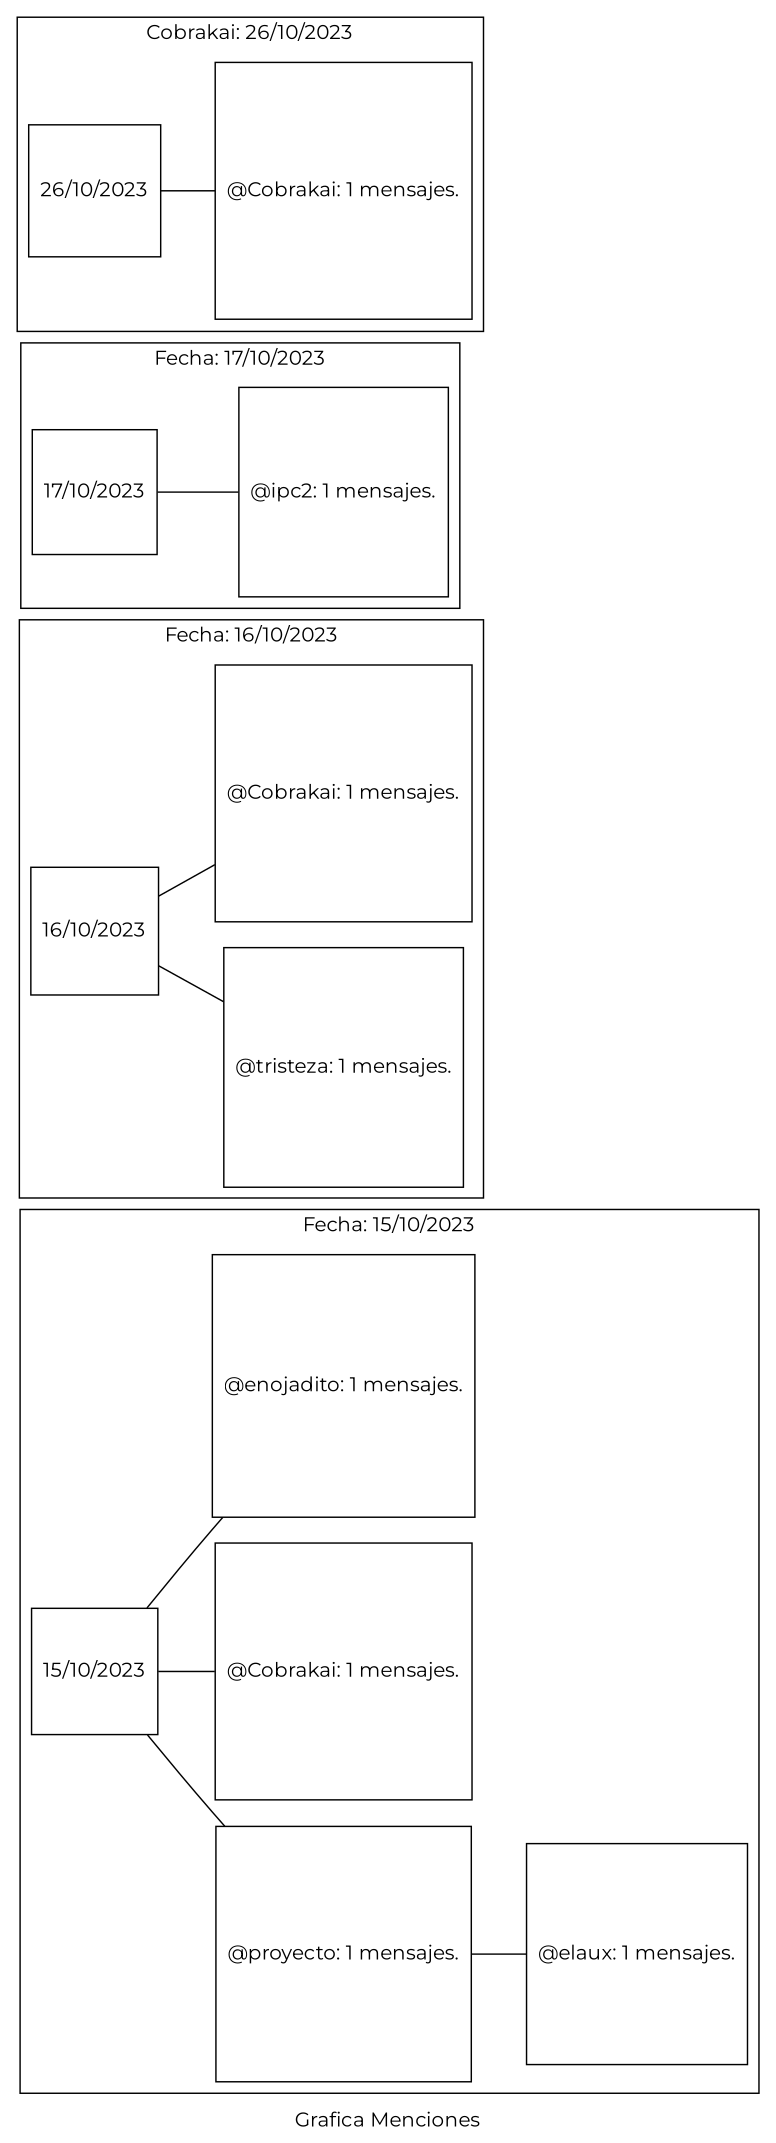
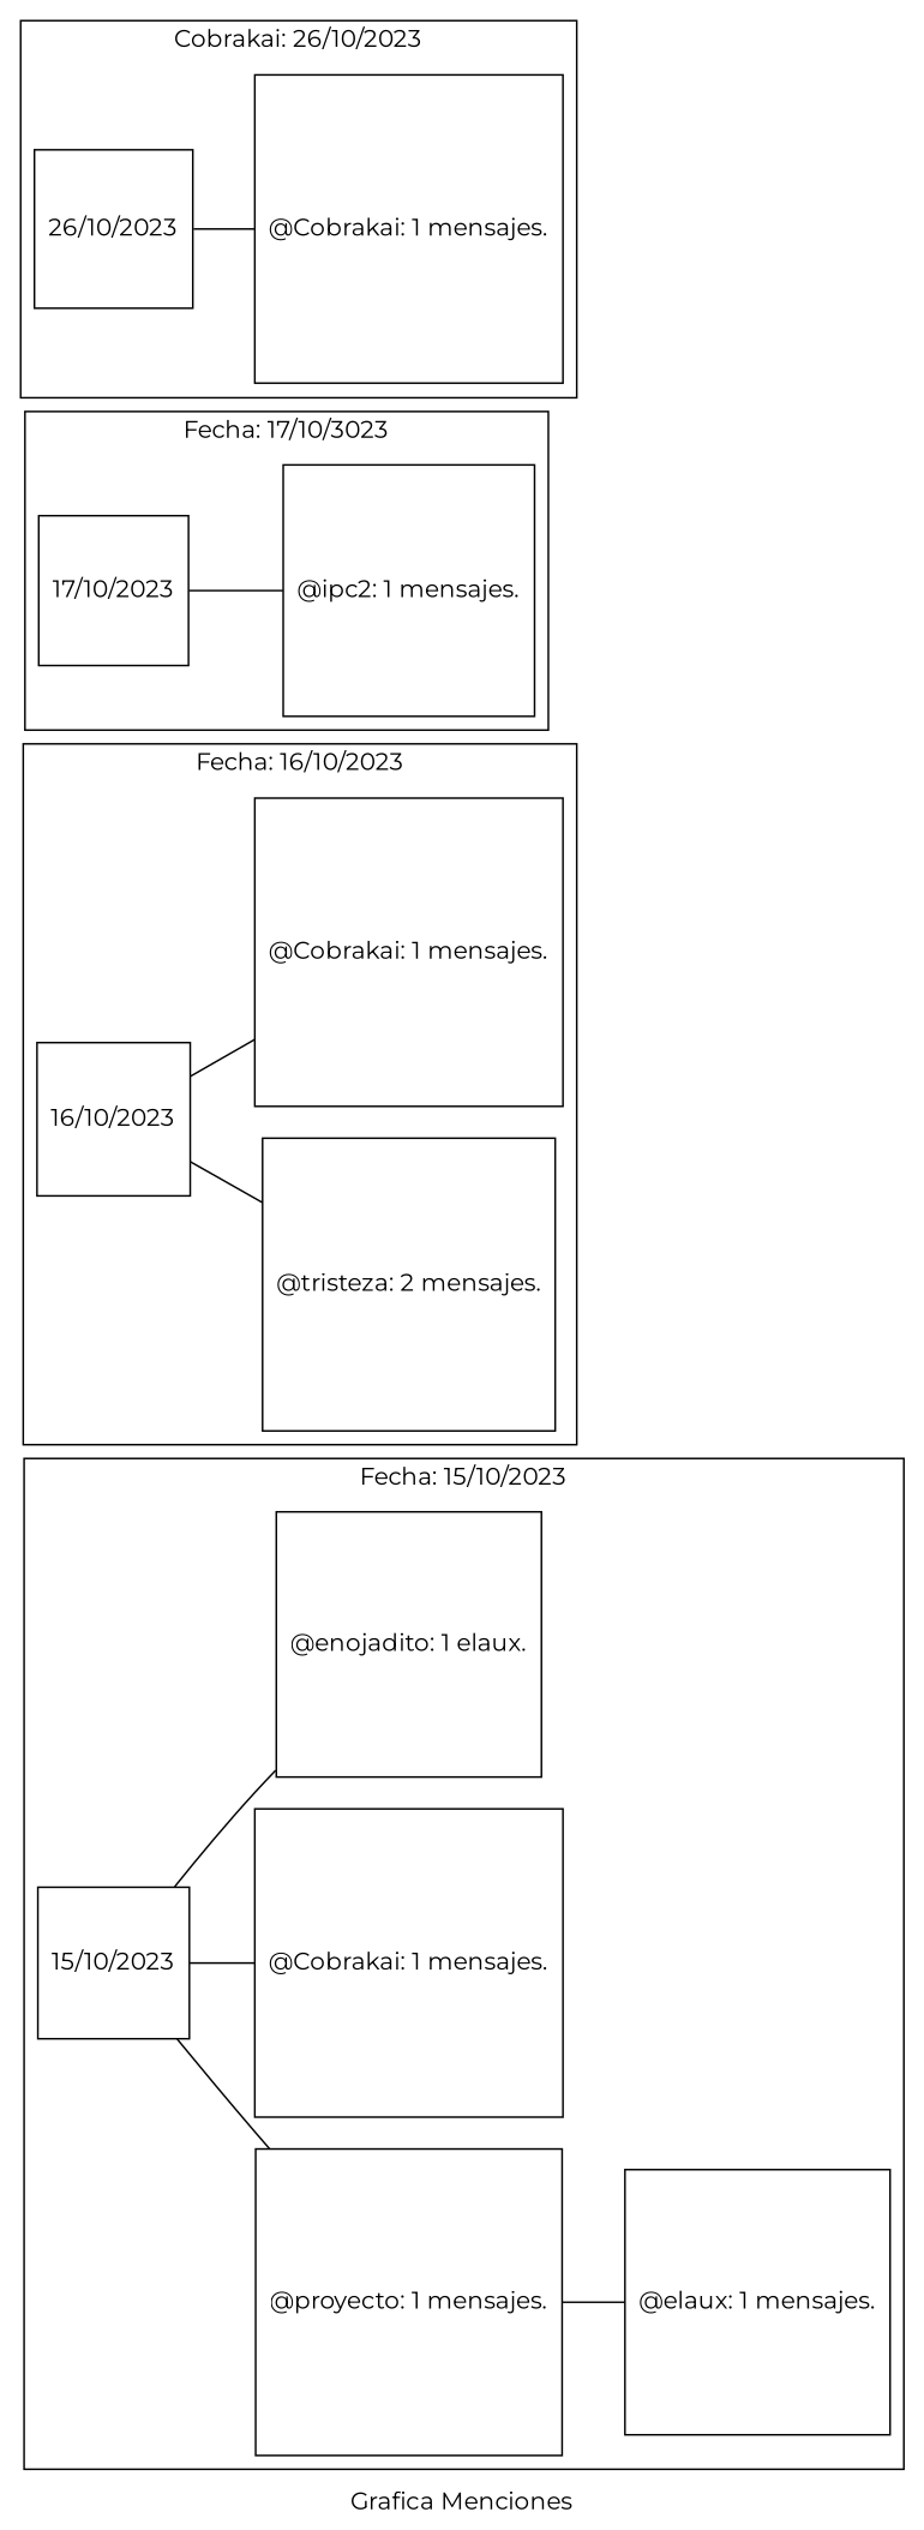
  graph {
    bgcolor=white
    fontname=Montserrat
    gradientangle=90
    label="Grafica Menciones"
    rankdir=LR
    node [fillcolor=white fontname=Montserrat shape=square style=filled]
    edge [fontname=Montserrat]
    n1 [label="15/10/2023"]
    n2 [label="@elaux: 1 mensajes."]
    n3 [label="@proyecto: 1 mensajes."]
    n4 [label="@Cobrakai: 1 mensajes."]
-   n5 [label="@enojadito: 1 mensajes."]
+   n5 [label="@enojadito: 1 elaux."]
    n6 [label="16/10/2023"]
-   n7 [label="@tristeza: 1 mensajes."]
+   n7 [label="@tristeza: 2 mensajes."]
    n8 [label="@Cobrakai: 1 mensajes."]
    n9 [label="17/10/2023"]
    n10 [label="@ipc2: 1 mensajes."]
    n11 [label="26/10/2023"]
    n12 [label="@Cobrakai: 1 mensajes."]
    subgraph cluster_1 {
      gradientangle=270
      label="Fecha: 15/10/2023"
      style=filled
      n1
      n2
      n3
      n4
      n5
    }
    subgraph cluster_2 {
      gradientangle=270
      label="Fecha: 16/10/2023"
      style=filled
      n6
      n7
      n8
    }
    subgraph cluster_3 {
      gradientangle=270
-     label="Fecha: 17/10/2023"
+     label="Fecha: 17/10/3023"
      style=filled
      n9
      n10
    }
    subgraph cluster_4 {
      gradientangle=270
      label="Cobrakai: 26/10/2023"
      style=filled
      n11
      n12
    }
    n1 -- n3
    n1 -- n4
    n1 -- n5
    n3 -- n2
    n6 -- n7
    n6 -- n8
    n9 -- n10
    n11 -- n12
  }
